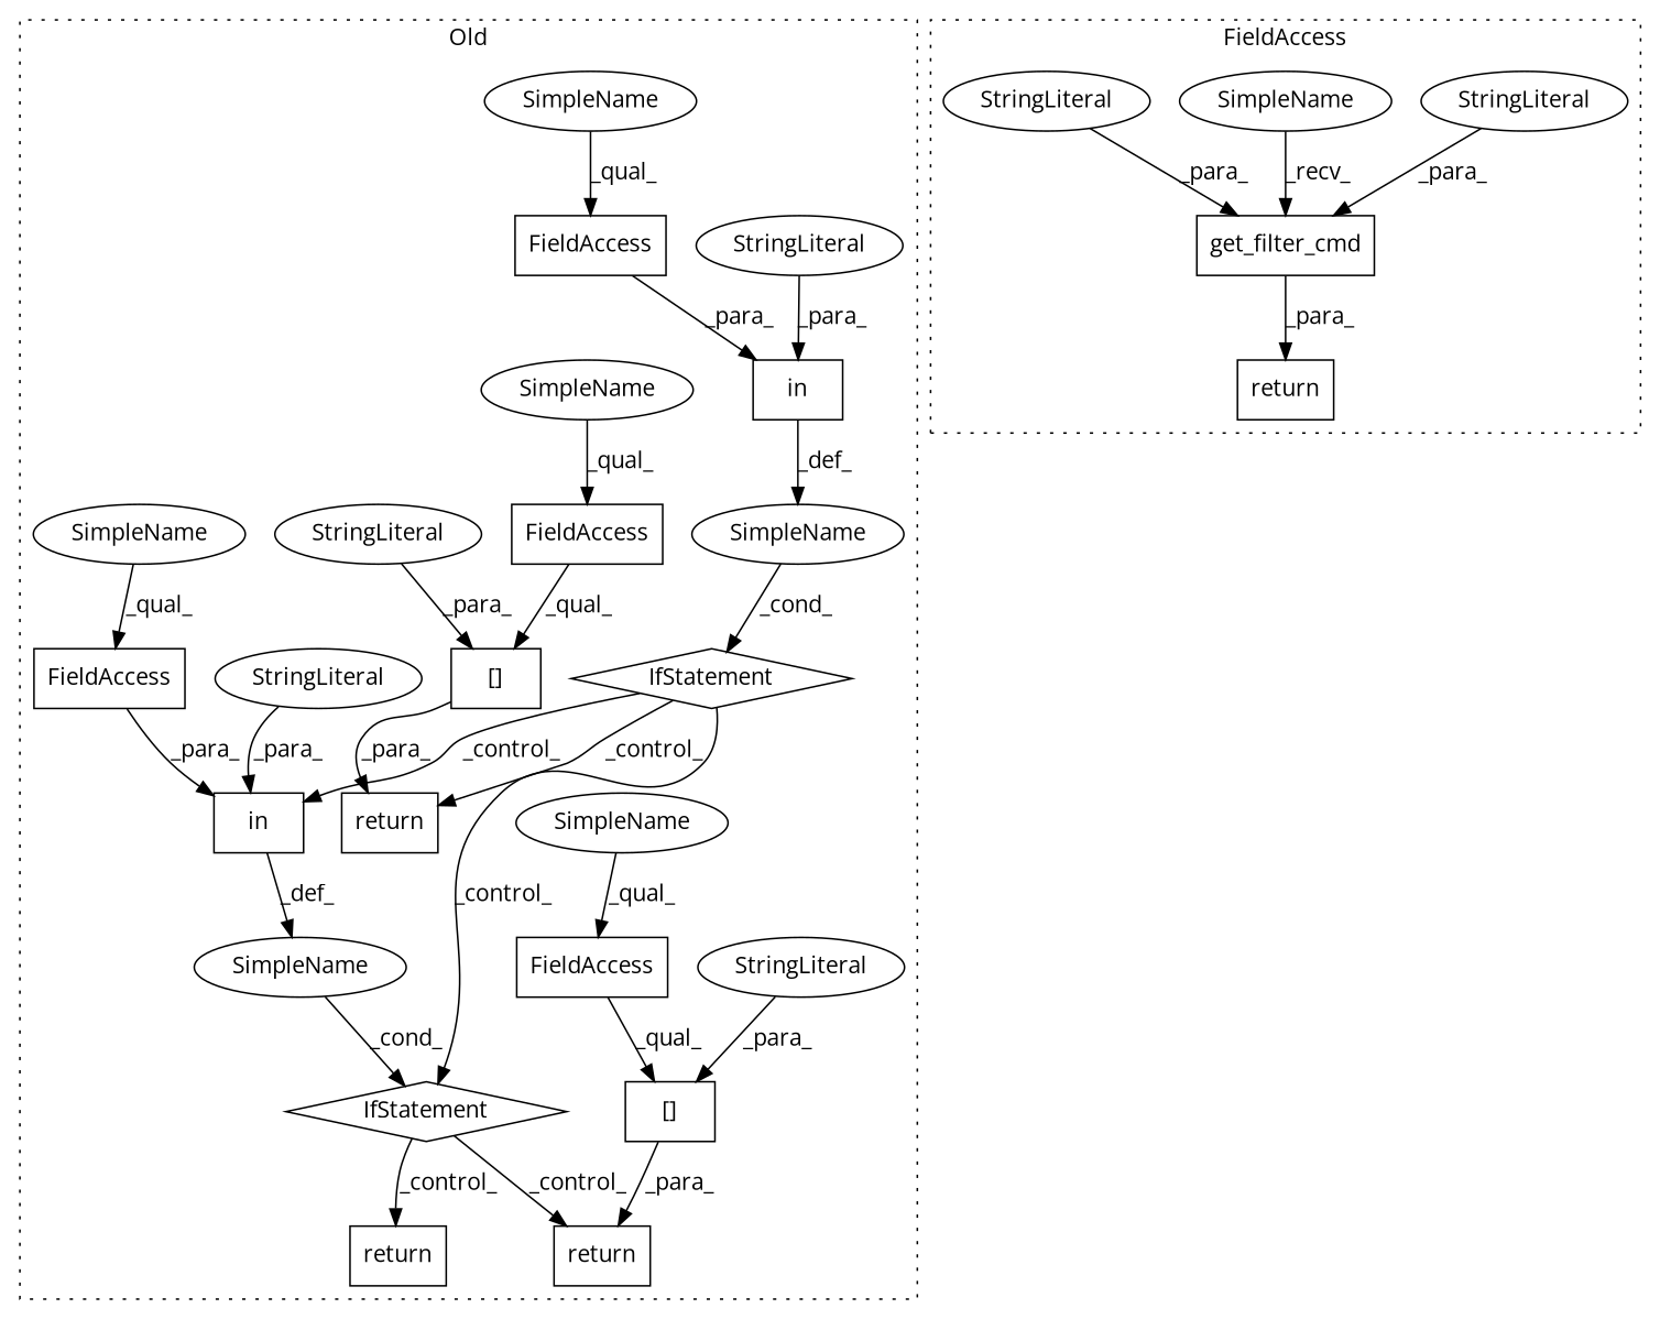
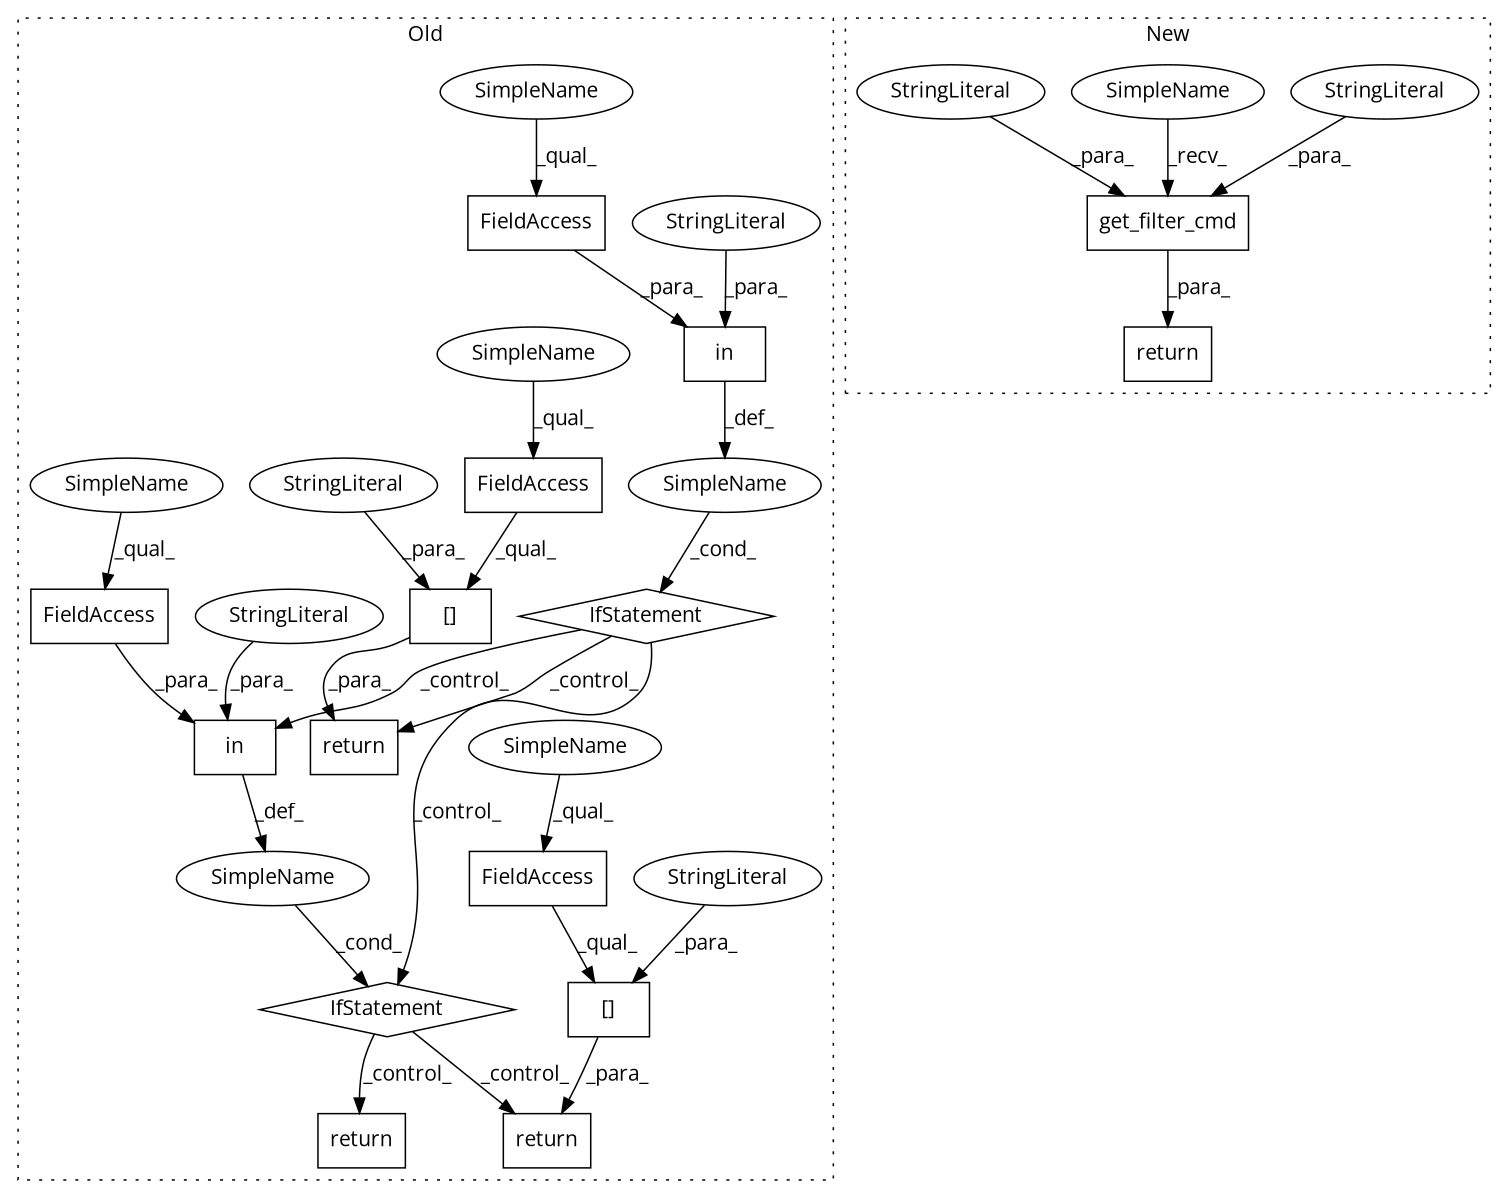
  digraph {
    fontname="Open Sans"
    node [a=42 l=4 shape=box fontname="Open Sans"]
    edge [fontname="Open Sans"]
    n1 [a=105 l=32 label=in s=21361]
    n2 [a=22 l=15 label=FieldAccess s=21378]
    n3 [a=22 l=15 label=FieldAccess s=21511]
    n4 [a=2 l="16,1" label="[]" s="21511,21536"]
    n5 [a=25 l="8,2" label=IfStatement s="21353,21393" shape=diamond]
    n6 [label=SimpleName shape=ellipse l=""]
    n7 [a=41 l=7 label=return s=21403]
    n8 [a=45 l=13 label=StringLiteral s=21361 shape=ellipse]
    n9 [a=45 l=9 label=StringLiteral s=21527 shape=ellipse]
    n10 [a=41 l=7 label=return s=21504]
    n11 [a=2 l="16,1" label="[]" s="21410,21439"]
    n12 [a=105 l=28 label=in s=21466]
    n13 [a=22 l=15 label=FieldAccess s=21479]
    n14 [label=SimpleName shape=ellipse l=""]
    n15 [a=25 l="8,2" label=IfStatement s="21458,21494" shape=diamond]
    n16 [a=22 l=15 label=FieldAccess s=21410]
    n17 [a=45 l=13 label=StringLiteral s=21426 shape=ellipse]
    n18 [a=45 l=9 label=StringLiteral s=21466 shape=ellipse]
    n19 [a=41 l=7 label=return s=21559]
    n20 [label=SimpleName s=21511 shape=ellipse]
    n21 [label=SimpleName s=21410 shape=ellipse]
    n22 [label=SimpleName s=21378 shape=ellipse]
    n23 [label=SimpleName s=21479 shape=ellipse]
    n24 [a=32 l="15,1" label=get_filter_cmd s="20773,20799"]
    n25 [a=45 l=5 label=StringLiteral s=20788 shape=ellipse]
    n26 [a=41 l=7 label=return s=20761]
    n27 [a=45 l=5 label=StringLiteral s=20794 shape=ellipse]
    n28 [label=SimpleName s=20768 shape=ellipse]
    subgraph cluster_1 {
      label=Old
      style=dotted
      n1
      n2
      n3
      n4
      n5
      n6
      n7
      n8
      n9
      n10
      n11
      n12
      n13
      n14
      n15
      n16
      n17
      n18
      n19
      n20
      n21
      n22
      n23
    }
    subgraph cluster_2 {
-     label=FieldAccess
+     label=New
      style=dotted
      n24
      n25
      n26
      n27
      n28
    }
    n1 -> n6 [label=_def_]
    n2 -> n1 [label=_para_]
    n3 -> n4 [label=_qual_]
    n4 -> n10 [label=_para_]
    n5 -> n7 [label=_control_]
    n5 -> n12 [label=_control_]
    n5 -> n15 [label=_control_]
    n6 -> n5 [label=_cond_]
    n8 -> n1 [label=_para_]
    n9 -> n4 [label=_para_]
    n11 -> n7 [label=_para_]
    n12 -> n14 [label=_def_]
    n13 -> n12 [label=_para_]
    n14 -> n15 [label=_cond_]
    n15 -> n10 [label=_control_]
    n15 -> n19 [label=_control_]
    n16 -> n11 [label=_qual_]
    n17 -> n11 [label=_para_]
    n18 -> n12 [label=_para_]
    n20 -> n3 [label=_qual_]
    n21 -> n16 [label=_qual_]
    n22 -> n2 [label=_qual_]
    n23 -> n13 [label=_qual_]
    n24 -> n26 [label=_para_]
    n25 -> n24 [label=_para_]
    n27 -> n24 [label=_para_]
    n28 -> n24 [label=_recv_]
  }
